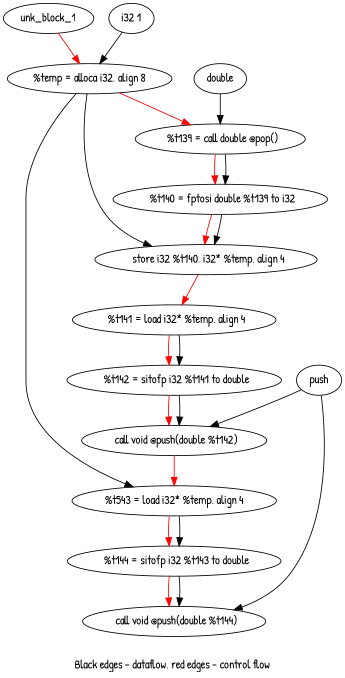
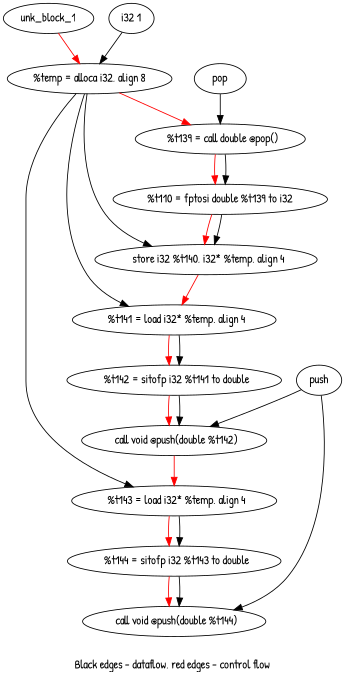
  digraph {
    compound=true
    fontname="Patrick Hand"
    label="Black edges - dataflow, red edges - control flow"
    node [fontname="Patrick Hand"]
    edge [fontname="Patrick Hand"]
    n1 [label="%temp = alloca i32, align 8"]
    n2 [label="  %t139 = call double @pop()"]
    n3 [label="  store i32 %t140, i32* %temp, align 4"]
    n4 [label="  %t141 = load i32* %temp, align 4"]
-   n5 [label="%t543 = load i32* %temp, align 4"]
-   n6 [label="  %t140 = fptosi double %t139 to i32"]
+   n5 [label="  %t143 = load i32* %temp, align 4"]
+   n6 [label="%t110 = fptosi double %t139 to i32"]
    n7 [label="  %t142 = sitofp i32 %t141 to double"]
    n8 [label="  %t144 = sitofp i32 %t143 to double"]
    n9 [label="  call void @push(double %t142)"]
    n10 [label="  call void @push(double %t144)"]
    unk_block_1
    "i32 1"
-   pop [label=double]
+   pop
    push
    n1 -> n2 [color=red weight=2]
    n1 -> n3
+   n1 -> n4
    n1 -> n5
    n2 -> n6 [color=red weight=2]
    n2 -> n6
    n3 -> n4 [color=red weight=2]
    n4 -> n7 [color=red weight=2]
    n4 -> n7
    n5 -> n8 [color=red weight=2]
    n5 -> n8
    n6 -> n3 [color=red weight=2]
    n6 -> n3
    n7 -> n9 [color=red weight=2]
    n7 -> n9
    n8 -> n10 [color=red weight=2]
    n8 -> n10
    n9 -> n5 [color=red weight=2]
    unk_block_1 -> n1 [color=red]
    "i32 1" -> n1
    pop -> n2
    push -> n9
    push -> n10
  }
